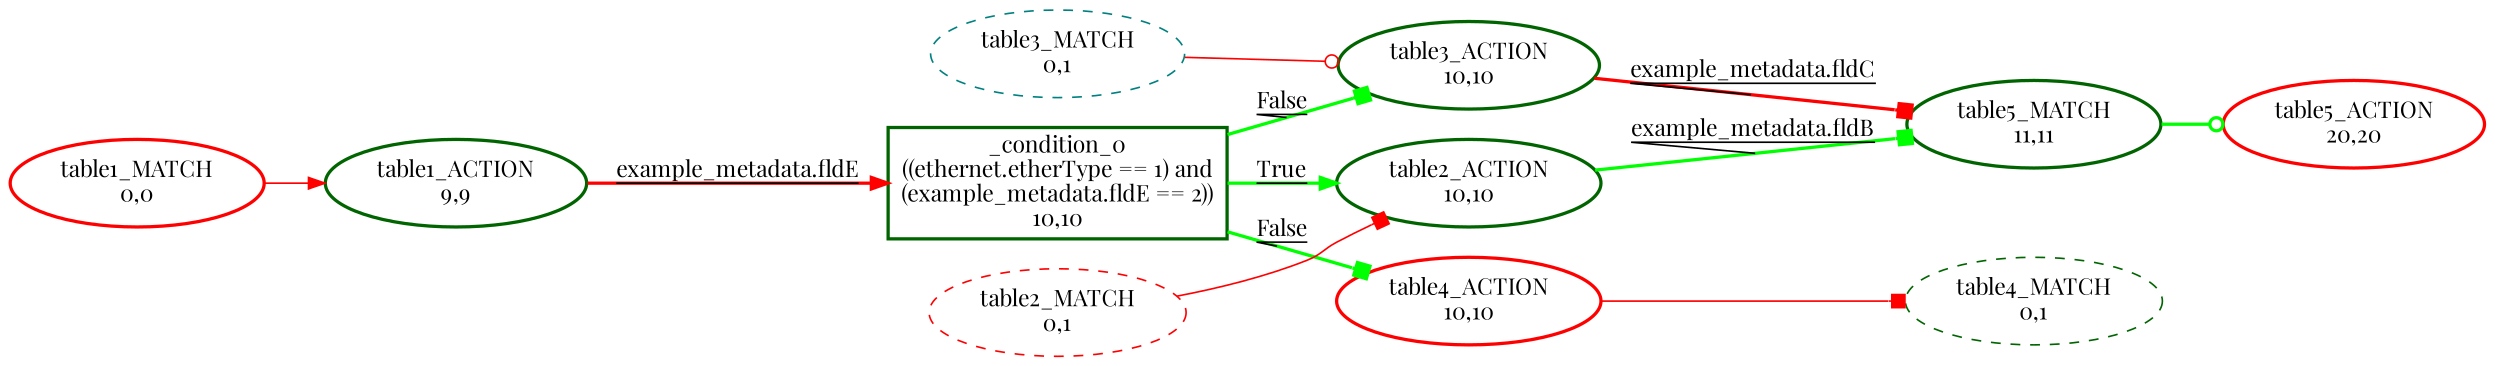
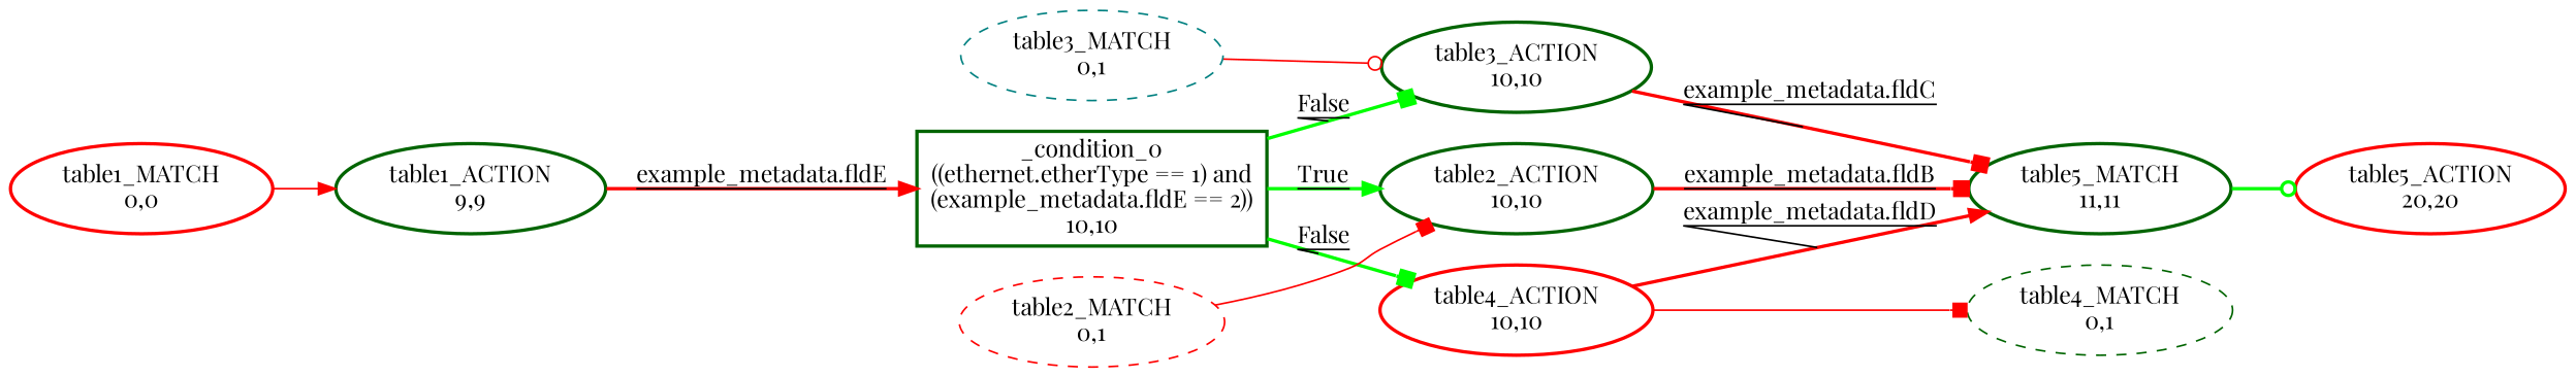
  digraph {
    fontname="Playfair Display"
    rankdir=LR
    node [color=darkgreen fontname="Playfair Display" style=bold]
    edge [arrowhead=box color=red decorate=true fontname="Playfair Display" style=bold]
    n1 [label="_condition_0\n((ethernet.etherType == 1) and\n(example_metadata.fldE == 2))\n10,10" shape=box]
    n2 [label="table2_ACTION\n10,10"]
    n3 [label="table3_ACTION\n10,10"]
    n4 [color=red label="table4_ACTION\n10,10"]
    n5 [label="table5_MATCH\n11,11"]
    n6 [label="table4_MATCH\n0,1" style=dashed]
    n7 [label="table1_ACTION\n9,9"]
    n8 [color=red label="table1_MATCH\n0,0"]
    n9 [color=red label="table5_ACTION\n20,20"]
    n10 [color=red label="table2_MATCH\n0,1" style=dashed]
    n11 [color=teal label="table3_MATCH\n0,1" style=dashed]
    n1 -> n2 [arrowhead=normal color=green label=True]
    n1 -> n3 [color=green label=False]
    n1 -> n4 [color=green label=False]
-   n2 -> n5 [color=green label="example_metadata.fldB"]
+   n2 -> n5 [label="example_metadata.fldB"]
    n3 -> n5 [label="example_metadata.fldC"]
+   n4 -> n5 [arrowhead=normal label="example_metadata.fldD"]
    n4 -> n6 [decorate="" style=""]
    n5 -> n9 [arrowhead=odot color=green decorate=""]
    n7 -> n1 [arrowhead=normal label="example_metadata.fldE"]
    n8 -> n7 [arrowhead=normal style=solid decorate=""]
    n10 -> n2 [decorate="" style=""]
    n11 -> n3 [arrowhead=odot decorate="" style=""]
  }
